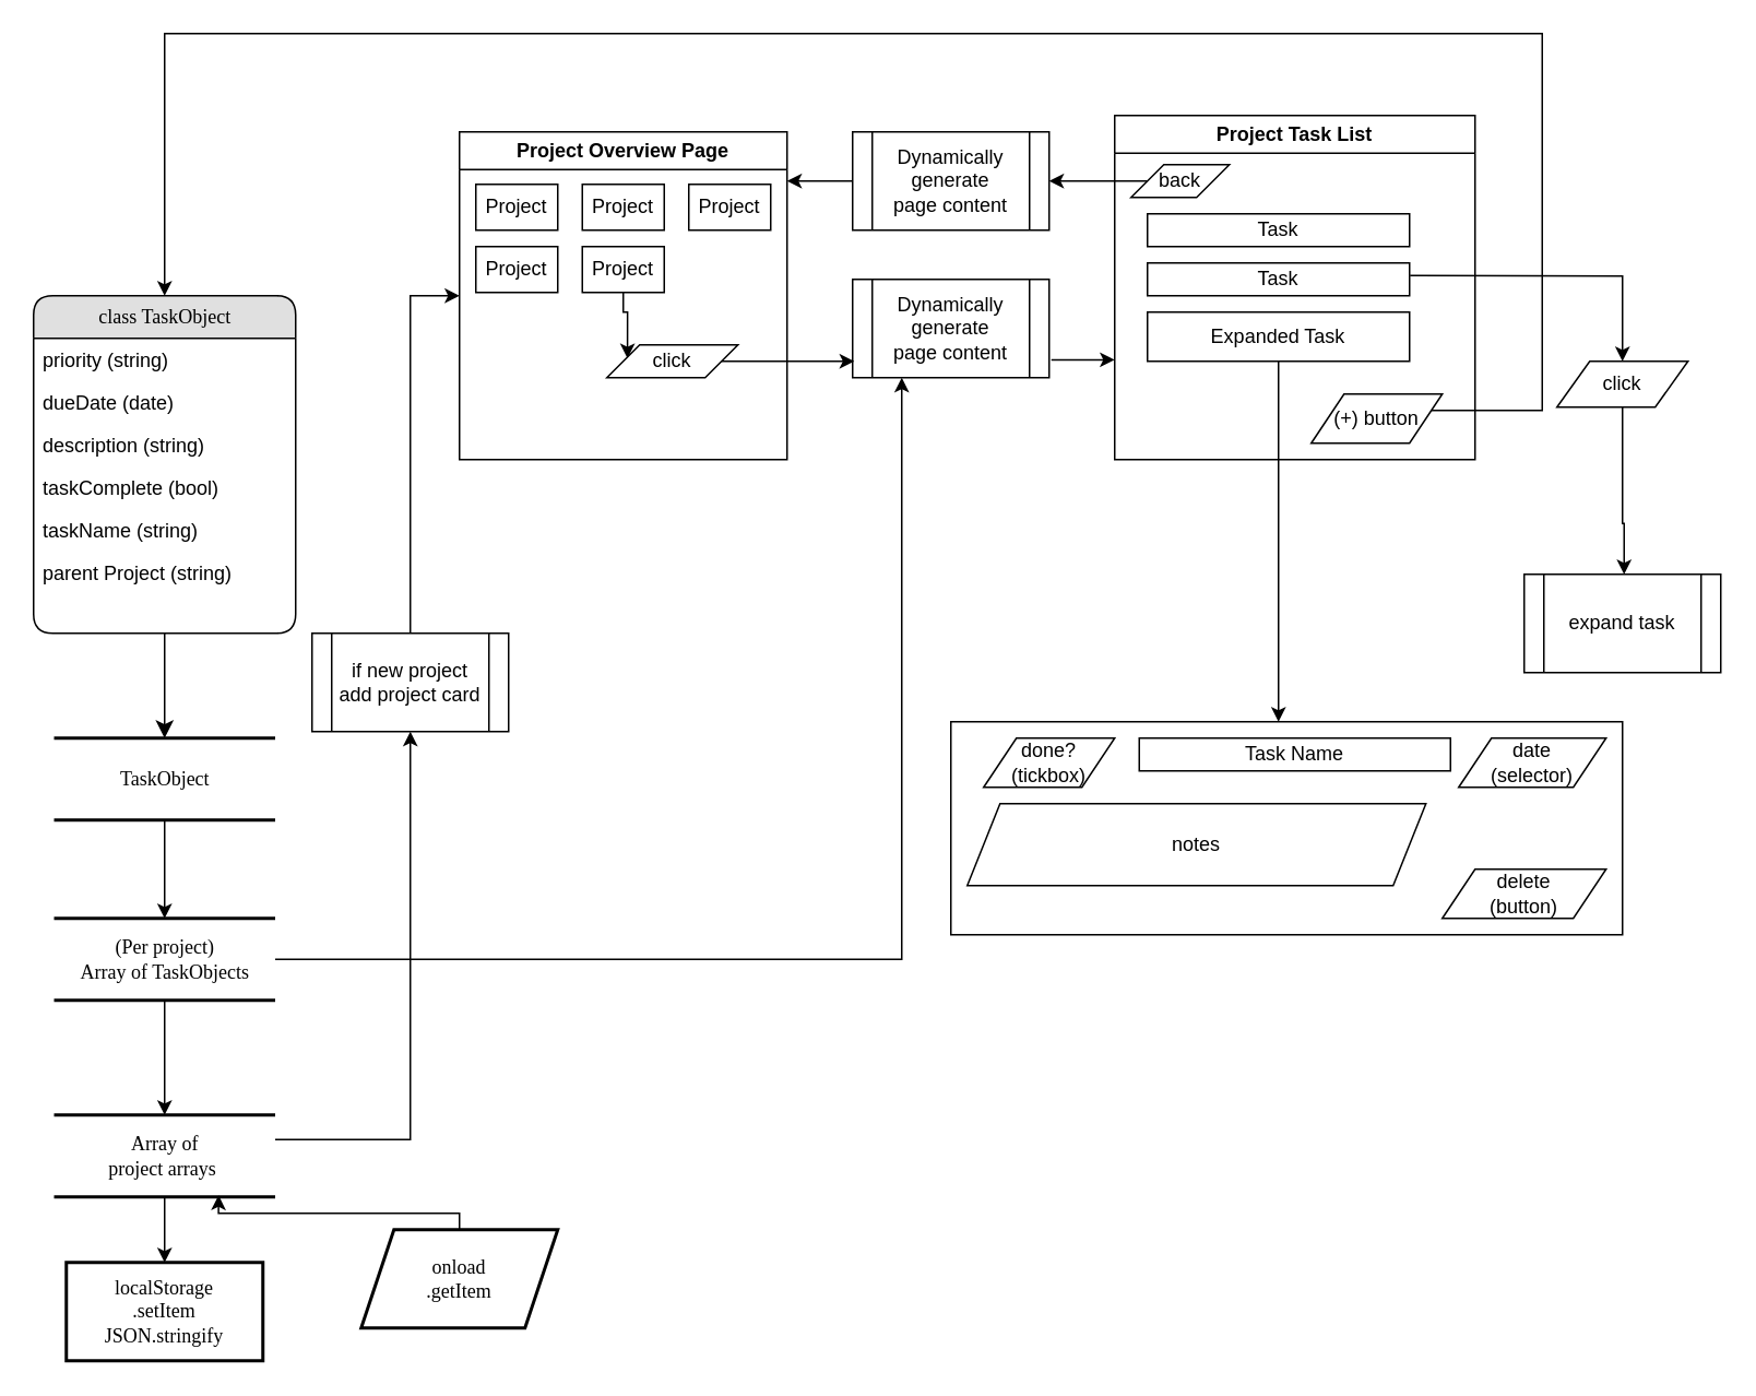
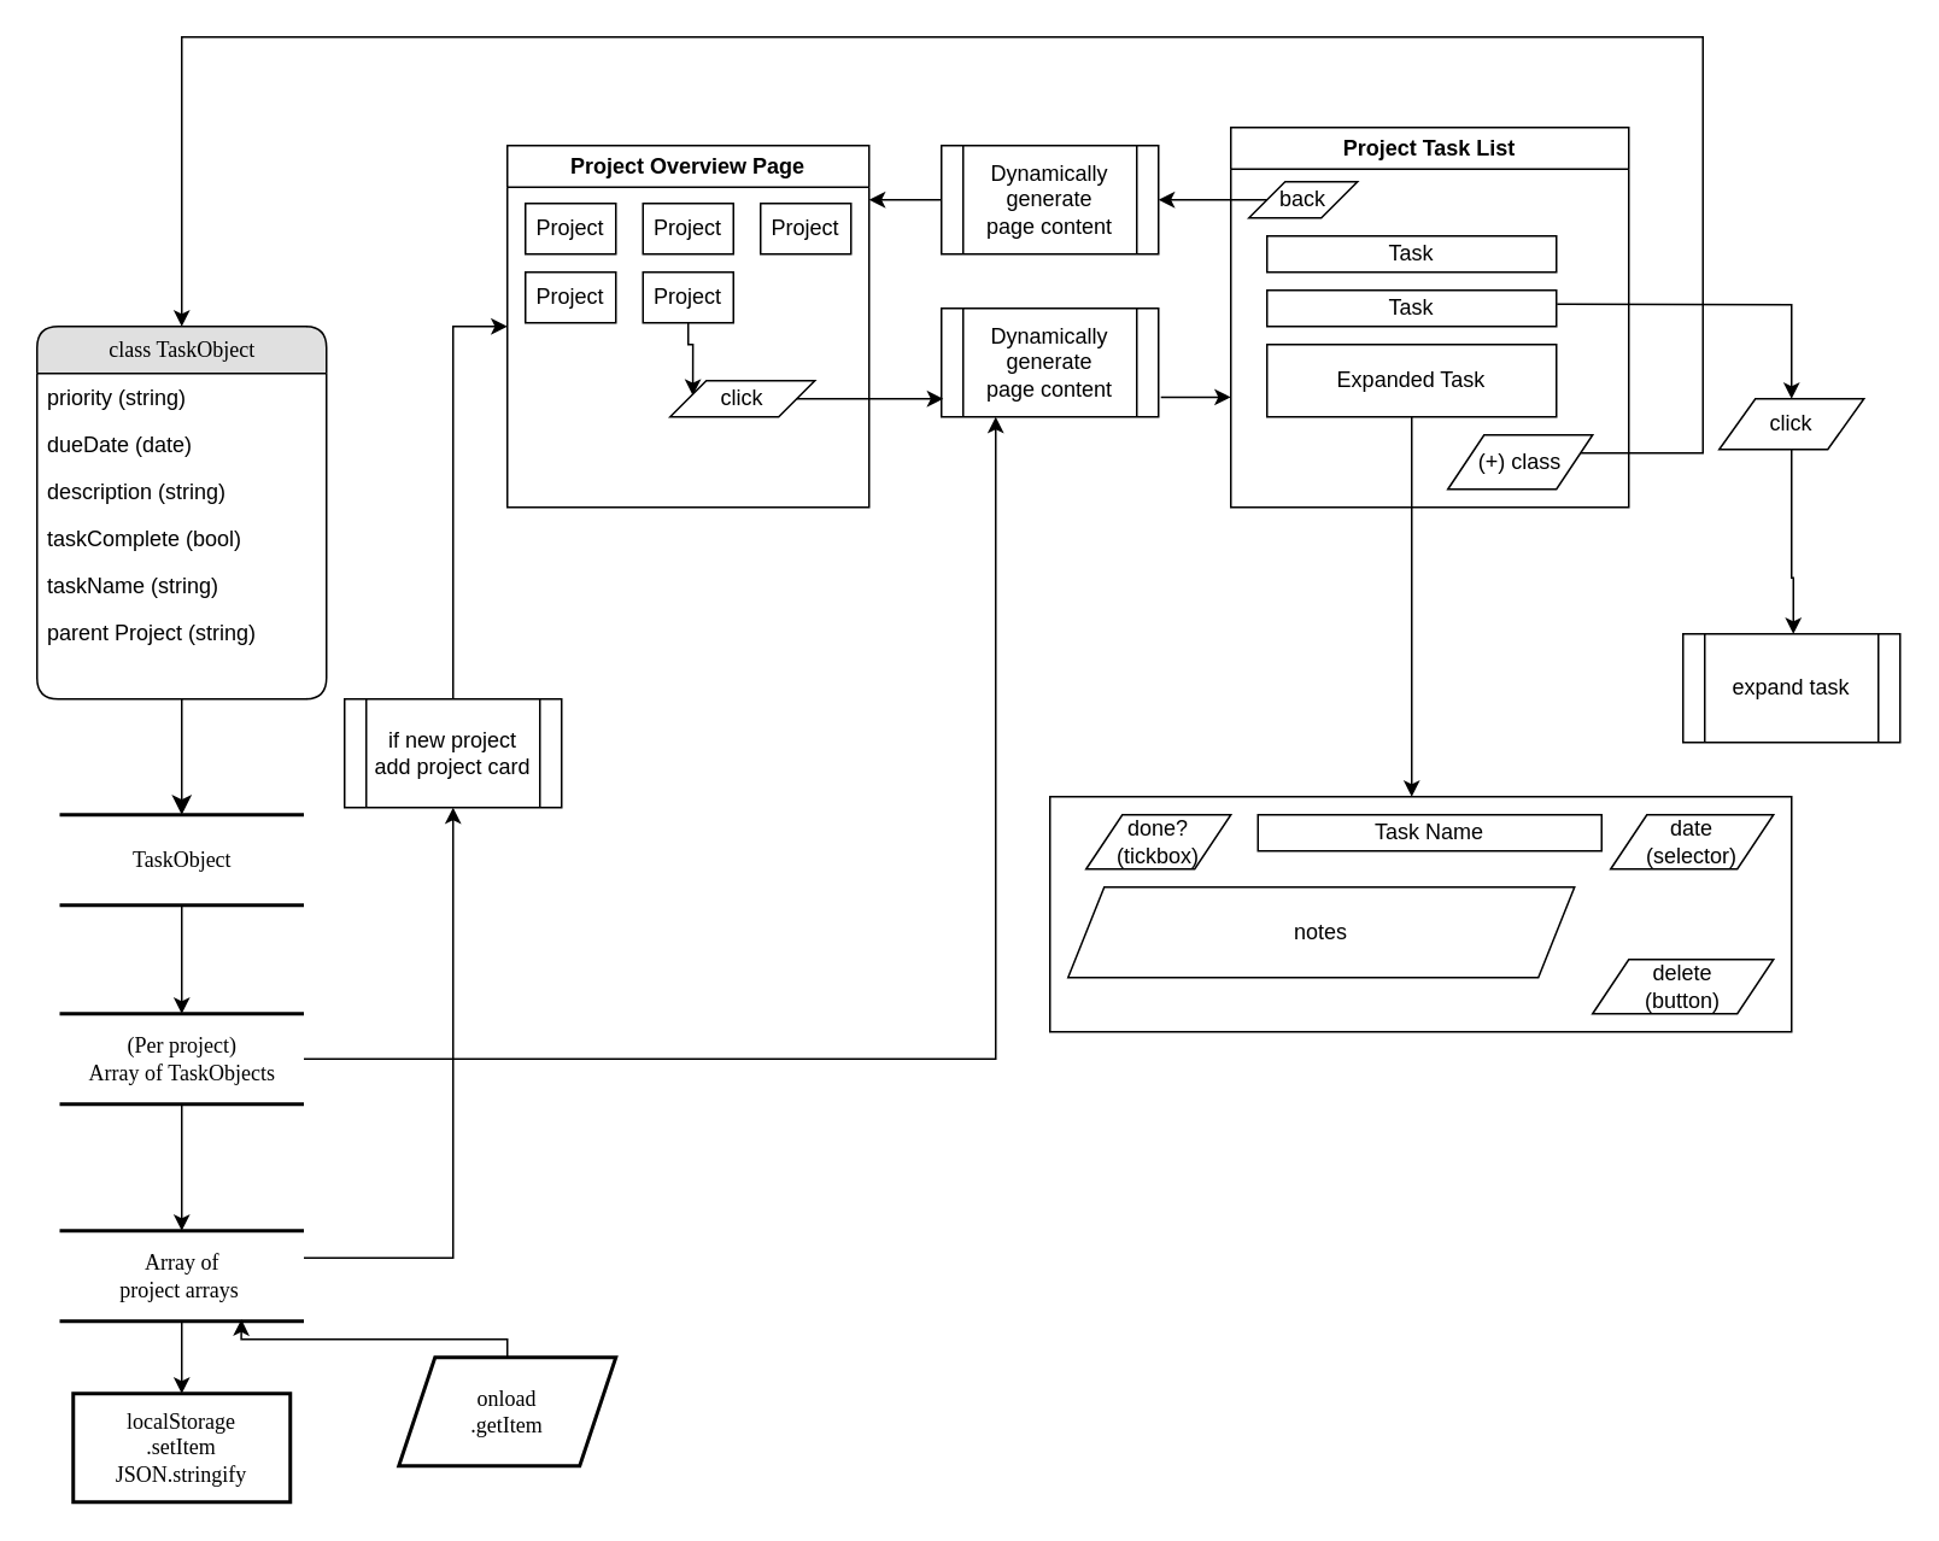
  <mxCell id="0" />
  <mxCell id="1" parent="0" />
  <mxCell id="2" value="" style="edgeStyle=orthogonalEdgeStyle;rounded=0;orthogonalLoop=1;jettySize=auto;html=1;" parent="1" source="4" target="14" edge="1"><mxGeometry relative="1" as="geometry" /></mxCell>
  <mxCell id="3" style="edgeStyle=orthogonalEdgeStyle;rounded=0;orthogonalLoop=1;jettySize=auto;html=1;entryX=0.5;entryY=1;entryDx=0;entryDy=0;" parent="1" source="34" target="31" edge="1"><mxGeometry relative="1" as="geometry"><mxPoint x="380" y="490" as="targetPoint" /><mxPoint x="370" y="700" as="sourcePoint" /><Array as="points"><mxPoint x="250" y="695" /></Array></mxGeometry></mxCell>
  <mxCell id="4" value="TaskObject" style="html=1;rounded=0;shadow=0;comic=0;labelBackgroundColor=none;strokeWidth=2;fontFamily=Verdana;fontSize=12;align=center;shape=mxgraph.ios7ui.horLines;" parent="1" vertex="1"><mxGeometry x="32.5" y="450" width="135" height="50" as="geometry" /></mxCell>
  <mxCell id="5" value="class TaskObject" style="swimlane;html=1;fontStyle=0;childLayout=stackLayout;horizontal=1;startSize=26;fillColor=#e0e0e0;horizontalStack=0;resizeParent=1;resizeLast=0;collapsible=1;marginBottom=0;swimlaneFillColor=#ffffff;align=center;rounded=1;shadow=0;comic=0;labelBackgroundColor=none;strokeWidth=1;fontFamily=Verdana;fontSize=12" parent="1" vertex="1"><mxGeometry x="20" y="180" width="160" height="206" as="geometry" /></mxCell>
  <mxCell id="6" value="priority (string)" style="text;html=1;strokeColor=none;fillColor=none;spacingLeft=4;spacingRight=4;whiteSpace=wrap;overflow=hidden;rotatable=0;points=[[0,0.5],[1,0.5]];portConstraint=eastwest;" parent="5" vertex="1"><mxGeometry y="26" width="160" height="26" as="geometry" /></mxCell>
  <mxCell id="7" value="dueDate (date)" style="text;html=1;strokeColor=none;fillColor=none;spacingLeft=4;spacingRight=4;whiteSpace=wrap;overflow=hidden;rotatable=0;points=[[0,0.5],[1,0.5]];portConstraint=eastwest;" parent="5" vertex="1"><mxGeometry y="52" width="160" height="26" as="geometry" /></mxCell>
  <mxCell id="8" value="description (string)" style="text;html=1;strokeColor=none;fillColor=none;spacingLeft=4;spacingRight=4;whiteSpace=wrap;overflow=hidden;rotatable=0;points=[[0,0.5],[1,0.5]];portConstraint=eastwest;" parent="5" vertex="1"><mxGeometry y="78" width="160" height="26" as="geometry" /></mxCell>
  <mxCell id="9" value="taskComplete (bool)" style="text;html=1;strokeColor=none;fillColor=none;spacingLeft=4;spacingRight=4;whiteSpace=wrap;overflow=hidden;rotatable=0;points=[[0,0.5],[1,0.5]];portConstraint=eastwest;" parent="5" vertex="1"><mxGeometry y="104" width="160" height="26" as="geometry" /></mxCell>
  <mxCell id="10" value="taskName (string)" style="text;html=1;strokeColor=none;fillColor=none;spacingLeft=4;spacingRight=4;whiteSpace=wrap;overflow=hidden;rotatable=0;points=[[0,0.5],[1,0.5]];portConstraint=eastwest;" parent="5" vertex="1"><mxGeometry y="130" width="160" height="26" as="geometry" /></mxCell>
  <mxCell id="11" value="parent Project (string)" style="text;html=1;strokeColor=none;fillColor=none;spacingLeft=4;spacingRight=4;whiteSpace=wrap;overflow=hidden;rotatable=0;points=[[0,0.5],[1,0.5]];portConstraint=eastwest;" parent="5" vertex="1"><mxGeometry y="156" width="160" height="26" as="geometry" /></mxCell>
  <mxCell id="12" value="" style="edgeStyle=orthogonalEdgeStyle;rounded=0;orthogonalLoop=1;jettySize=auto;html=1;" parent="1" source="14" target="34" edge="1"><mxGeometry relative="1" as="geometry" /></mxCell>
  <mxCell id="13" style="edgeStyle=orthogonalEdgeStyle;rounded=0;orthogonalLoop=1;jettySize=auto;html=1;entryX=0.25;entryY=1;entryDx=0;entryDy=0;" parent="1" source="14" target="47" edge="1"><mxGeometry relative="1" as="geometry" /></mxCell>
  <mxCell id="14" value="&lt;div&gt;(Per project)&lt;/div&gt;Array of TaskObjects" style="html=1;rounded=0;shadow=0;comic=0;labelBackgroundColor=none;strokeWidth=2;fontFamily=Verdana;fontSize=12;align=center;shape=mxgraph.ios7ui.horLines;" parent="1" vertex="1"><mxGeometry x="32.5" y="560" width="135" height="50" as="geometry" /></mxCell>
  <mxCell id="15" style="edgeStyle=none;html=1;labelBackgroundColor=none;startFill=0;startSize=8;endFill=1;endSize=8;fontFamily=Verdana;fontSize=12;" parent="1" source="5" target="4" edge="1"><mxGeometry relative="1" as="geometry" /></mxCell>
  <mxCell id="16" value="Project Overview&lt;span style=&quot;background-color: initial;&quot;&gt;&amp;nbsp;Page&lt;/span&gt;" style="swimlane;whiteSpace=wrap;html=1;" parent="1" vertex="1"><mxGeometry x="280" y="80" width="200" height="200" as="geometry" /></mxCell>
  <mxCell id="17" value="Project" style="rounded=0;whiteSpace=wrap;html=1;" parent="16" vertex="1"><mxGeometry x="10" y="32" width="50" height="28" as="geometry" /></mxCell>
  <mxCell id="18" value="Project" style="rounded=0;whiteSpace=wrap;html=1;" parent="16" vertex="1"><mxGeometry x="75" y="32" width="50" height="28" as="geometry" /></mxCell>
  <mxCell id="19" value="Project" style="rounded=0;whiteSpace=wrap;html=1;" parent="16" vertex="1"><mxGeometry x="140" y="32" width="50" height="28" as="geometry" /></mxCell>
  <mxCell id="20" value="Project" style="rounded=0;whiteSpace=wrap;html=1;" parent="16" vertex="1"><mxGeometry x="10" y="70" width="50" height="28" as="geometry" /></mxCell>
  <mxCell id="21" value="" style="edgeStyle=orthogonalEdgeStyle;rounded=0;orthogonalLoop=1;jettySize=auto;html=1;entryX=0.157;entryY=0.408;entryDx=0;entryDy=0;entryPerimeter=0;exitX=0.5;exitY=1;exitDx=0;exitDy=0;" parent="16" source="22" target="23" edge="1"><mxGeometry relative="1" as="geometry"><Array as="points"><mxPoint x="100" y="110" /><mxPoint x="103" y="110" /></Array></mxGeometry></mxCell>
  <mxCell id="22" value="Project" style="rounded=0;whiteSpace=wrap;html=1;" parent="16" vertex="1"><mxGeometry x="75" y="70" width="50" height="28" as="geometry" /></mxCell>
  <mxCell id="23" value="click" style="shape=parallelogram;perimeter=parallelogramPerimeter;whiteSpace=wrap;html=1;fixedSize=1;" parent="16" vertex="1"><mxGeometry x="90" y="130" width="80" height="20" as="geometry" /></mxCell>
  <mxCell id="24" value="Project Task List" style="swimlane;whiteSpace=wrap;html=1;" parent="1" vertex="1"><mxGeometry x="680" y="70" width="220" height="210" as="geometry" /></mxCell>
  <mxCell id="25" value="Task" style="rounded=0;whiteSpace=wrap;html=1;" parent="24" vertex="1"><mxGeometry x="20" y="60" width="160" height="20" as="geometry" /></mxCell>
  <mxCell id="26" value="Task" style="rounded=0;whiteSpace=wrap;html=1;" parent="24" vertex="1"><mxGeometry x="20" y="90" width="160" height="20" as="geometry" /></mxCell>
- <mxCell id="27" value="Expanded Task" style="rounded=0;whiteSpace=wrap;html=1;" parent="24" vertex="1"><mxGeometry x="20" y="120" width="160" height="30" as="geometry" /></mxCell>
- <mxCell id="28" value="&lt;div&gt;&lt;span style=&quot;background-color: initial;&quot;&gt;(+) button&lt;/span&gt;&lt;br&gt;&lt;/div&gt;" style="shape=parallelogram;perimeter=parallelogramPerimeter;whiteSpace=wrap;html=1;fixedSize=1;" parent="24" vertex="1"><mxGeometry x="120" y="170" width="80" height="30" as="geometry" /></mxCell>
+ <mxCell id="27" value="Expanded Task" style="rounded=0;whiteSpace=wrap;html=1;" parent="24" vertex="1"><mxGeometry x="20" y="120" width="160" height="40" as="geometry" /></mxCell>
+ <mxCell id="28" value="&lt;div&gt;&lt;span style=&quot;background-color: initial;&quot;&gt;(+) class&lt;/span&gt;&lt;br&gt;&lt;/div&gt;" style="shape=parallelogram;perimeter=parallelogramPerimeter;whiteSpace=wrap;html=1;fixedSize=1;" parent="24" vertex="1"><mxGeometry x="120" y="170" width="80" height="30" as="geometry" /></mxCell>
  <mxCell id="29" value="back" style="shape=parallelogram;perimeter=parallelogramPerimeter;whiteSpace=wrap;html=1;fixedSize=1;" parent="24" vertex="1"><mxGeometry x="10" y="30" width="60" height="20" as="geometry" /></mxCell>
  <mxCell id="30" style="edgeStyle=orthogonalEdgeStyle;rounded=0;orthogonalLoop=1;jettySize=auto;html=1;entryX=0;entryY=0.5;entryDx=0;entryDy=0;exitX=0.5;exitY=0;exitDx=0;exitDy=0;" parent="1" source="31" target="16" edge="1"><mxGeometry relative="1" as="geometry"><Array as="points"><mxPoint x="250" y="180" /></Array></mxGeometry></mxCell>
  <mxCell id="31" value="if new project&lt;div&gt;add project card&lt;/div&gt;" style="shape=process;whiteSpace=wrap;html=1;backgroundOutline=1;" parent="1" vertex="1"><mxGeometry x="190" y="386" width="120" height="60" as="geometry" /></mxCell>
  <mxCell id="32" style="edgeStyle=orthogonalEdgeStyle;rounded=0;orthogonalLoop=1;jettySize=auto;html=1;entryX=0.5;entryY=0;entryDx=0;entryDy=0;" parent="1" source="28" target="5" edge="1"><mxGeometry relative="1" as="geometry"><mxPoint x="230" y="200" as="targetPoint" /><Array as="points"><mxPoint x="941" y="250" /><mxPoint x="941" y="20" /><mxPoint x="100" y="20" /></Array></mxGeometry></mxCell>
  <mxCell id="33" value="" style="edgeStyle=orthogonalEdgeStyle;rounded=0;orthogonalLoop=1;jettySize=auto;html=1;" edge="1" parent="1" source="34" target="52"><mxGeometry relative="1" as="geometry" /></mxCell>
  <mxCell id="34" value="&lt;div&gt;&lt;span style=&quot;background-color: initial;&quot;&gt;Array of&lt;/span&gt;&lt;/div&gt;&lt;div&gt;&lt;span style=&quot;background-color: initial;&quot;&gt;project arrays&amp;nbsp;&lt;/span&gt;&lt;br&gt;&lt;/div&gt;" style="html=1;rounded=0;shadow=0;comic=0;labelBackgroundColor=none;strokeWidth=2;fontFamily=Verdana;fontSize=12;align=center;shape=mxgraph.ios7ui.horLines;" parent="1" vertex="1"><mxGeometry x="32.5" y="680" width="135" height="50" as="geometry" /></mxCell>
  <mxCell id="35" style="edgeStyle=orthogonalEdgeStyle;rounded=0;orthogonalLoop=1;jettySize=auto;html=1;" parent="1" source="36" target="38" edge="1"><mxGeometry relative="1" as="geometry"><mxPoint x="990" y="390" as="targetPoint" /><Array as="points"><mxPoint x="990" y="319" /><mxPoint x="991" y="319" /><mxPoint x="991" y="390" /><mxPoint x="990" y="390" /></Array></mxGeometry></mxCell>
  <mxCell id="36" value="click" style="shape=parallelogram;perimeter=parallelogramPerimeter;whiteSpace=wrap;html=1;fixedSize=1;" parent="1" vertex="1"><mxGeometry x="950" y="220" width="80" height="28" as="geometry" /></mxCell>
  <mxCell id="37" style="edgeStyle=orthogonalEdgeStyle;rounded=0;orthogonalLoop=1;jettySize=auto;html=1;entryX=0.5;entryY=0;entryDx=0;entryDy=0;exitX=1.002;exitY=0.38;exitDx=0;exitDy=0;exitPerimeter=0;" parent="1" source="26" target="36" edge="1"><mxGeometry relative="1" as="geometry"><mxPoint x="990" y="190" as="targetPoint" /><mxPoint x="860" y="150" as="sourcePoint" /><Array as="points"><mxPoint x="864" y="168" /><mxPoint x="990" y="168" /></Array></mxGeometry></mxCell>
  <mxCell id="38" value="expand task" style="shape=process;whiteSpace=wrap;html=1;backgroundOutline=1;" parent="1" vertex="1"><mxGeometry x="930" y="350" width="120" height="60" as="geometry" /></mxCell>
  <mxCell id="39" value="" style="rounded=0;whiteSpace=wrap;html=1;" parent="1" vertex="1"><mxGeometry x="580" y="440" width="410" height="130" as="geometry" /></mxCell>
  <mxCell id="40" value="date&lt;div&gt;(selector)&lt;/div&gt;" style="shape=parallelogram;perimeter=parallelogramPerimeter;whiteSpace=wrap;html=1;fixedSize=1;" parent="1" vertex="1"><mxGeometry x="890" y="450" width="90" height="30" as="geometry" /></mxCell>
  <mxCell id="41" value="done?&lt;div&gt;(tickbox)&lt;/div&gt;" style="shape=parallelogram;perimeter=parallelogramPerimeter;whiteSpace=wrap;html=1;fixedSize=1;" parent="1" vertex="1"><mxGeometry x="600" y="450" width="80" height="30" as="geometry" /></mxCell>
  <mxCell id="42" value="notes" style="shape=parallelogram;perimeter=parallelogramPerimeter;whiteSpace=wrap;html=1;fixedSize=1;" parent="1" vertex="1"><mxGeometry x="590" y="490" width="280" height="50" as="geometry" /></mxCell>
  <mxCell id="43" value="Task Name" style="rounded=0;whiteSpace=wrap;html=1;" parent="1" vertex="1"><mxGeometry x="695" y="450" width="190" height="20" as="geometry" /></mxCell>
  <mxCell id="44" value="delete&lt;div&gt;(button)&lt;/div&gt;" style="shape=parallelogram;perimeter=parallelogramPerimeter;whiteSpace=wrap;html=1;fixedSize=1;" parent="1" vertex="1"><mxGeometry x="880" y="530" width="100" height="30" as="geometry" /></mxCell>
  <mxCell id="45" value="" style="edgeStyle=orthogonalEdgeStyle;rounded=0;orthogonalLoop=1;jettySize=auto;html=1;exitX=1.011;exitY=0.819;exitDx=0;exitDy=0;exitPerimeter=0;" parent="1" source="47" edge="1"><mxGeometry relative="1" as="geometry"><mxPoint x="650" y="220" as="sourcePoint" /><mxPoint x="680" y="220" as="targetPoint" /></mxGeometry></mxCell>
  <mxCell id="46" style="edgeStyle=orthogonalEdgeStyle;rounded=0;orthogonalLoop=1;jettySize=auto;html=1;exitX=0;exitY=0.5;exitDx=0;exitDy=0;" parent="1" source="51" edge="1"><mxGeometry relative="1" as="geometry"><mxPoint x="480" y="110" as="targetPoint" /><Array as="points"><mxPoint x="510" y="110" /><mxPoint x="510" y="110" /></Array></mxGeometry></mxCell>
  <mxCell id="47" value="Dynamically&lt;div&gt;generate&lt;/div&gt;&lt;div&gt;page content&lt;/div&gt;" style="shape=process;whiteSpace=wrap;html=1;backgroundOutline=1;" parent="1" vertex="1"><mxGeometry x="520" y="170" width="120" height="60" as="geometry" /></mxCell>
  <mxCell id="48" value="" style="edgeStyle=orthogonalEdgeStyle;rounded=0;orthogonalLoop=1;jettySize=auto;html=1;" parent="1" source="23" edge="1"><mxGeometry relative="1" as="geometry"><mxPoint x="521" y="220" as="targetPoint" /><Array as="points"><mxPoint x="521" y="220" /></Array></mxGeometry></mxCell>
  <mxCell id="49" style="edgeStyle=orthogonalEdgeStyle;rounded=0;orthogonalLoop=1;jettySize=auto;html=1;entryX=1;entryY=0.5;entryDx=0;entryDy=0;" parent="1" source="29" target="51" edge="1"><mxGeometry relative="1" as="geometry" /></mxCell>
  <mxCell id="50" style="edgeStyle=orthogonalEdgeStyle;rounded=0;orthogonalLoop=1;jettySize=auto;html=1;" parent="1" source="27" edge="1"><mxGeometry relative="1" as="geometry"><mxPoint x="780" y="440" as="targetPoint" /><Array as="points"><mxPoint x="780" y="440" /></Array></mxGeometry></mxCell>
  <mxCell id="51" value="Dynamically&lt;div&gt;generate&lt;/div&gt;&lt;div&gt;page content&lt;/div&gt;" style="shape=process;whiteSpace=wrap;html=1;backgroundOutline=1;" parent="1" vertex="1"><mxGeometry x="520" y="80" width="120" height="60" as="geometry" /></mxCell>
  <mxCell id="52" value="localStorage&lt;div&gt;.setItem&lt;/div&gt;&lt;div&gt;JSON.stringify&lt;/div&gt;" style="whiteSpace=wrap;html=1;fontFamily=Verdana;rounded=0;shadow=0;comic=0;labelBackgroundColor=none;strokeWidth=2;" vertex="1" parent="1"><mxGeometry x="40" y="770" width="120" height="60" as="geometry" /></mxCell>
  <mxCell id="53" value="onload&lt;div&gt;.getItem&lt;/div&gt;" style="shape=parallelogram;perimeter=parallelogramPerimeter;whiteSpace=wrap;html=1;fixedSize=1;fontFamily=Verdana;rounded=0;shadow=0;comic=0;labelBackgroundColor=none;strokeWidth=2;" vertex="1" parent="1"><mxGeometry x="220" y="750" width="120" height="60" as="geometry" /></mxCell>
  <mxCell id="54" style="edgeStyle=orthogonalEdgeStyle;rounded=0;orthogonalLoop=1;jettySize=auto;html=1;entryX=0.744;entryY=0.98;entryDx=0;entryDy=0;entryPerimeter=0;exitX=0.5;exitY=0;exitDx=0;exitDy=0;" edge="1" parent="1" source="53" target="34"><mxGeometry relative="1" as="geometry"><Array as="points"><mxPoint x="280" y="740" /><mxPoint x="133" y="740" /></Array></mxGeometry></mxCell>
